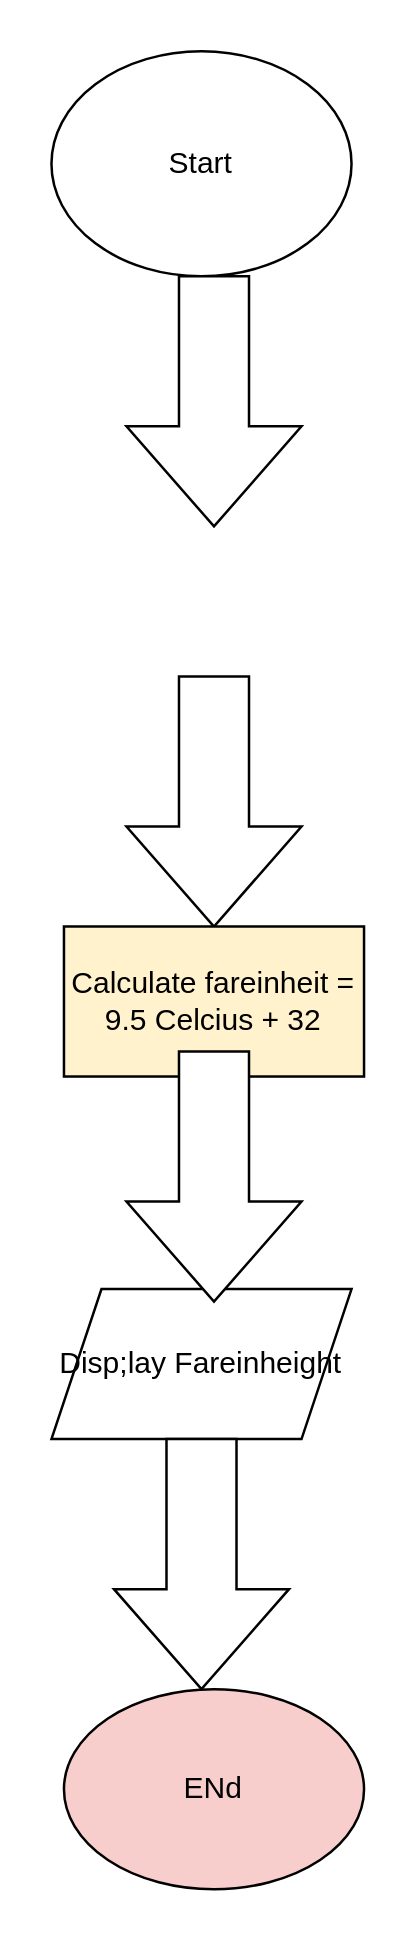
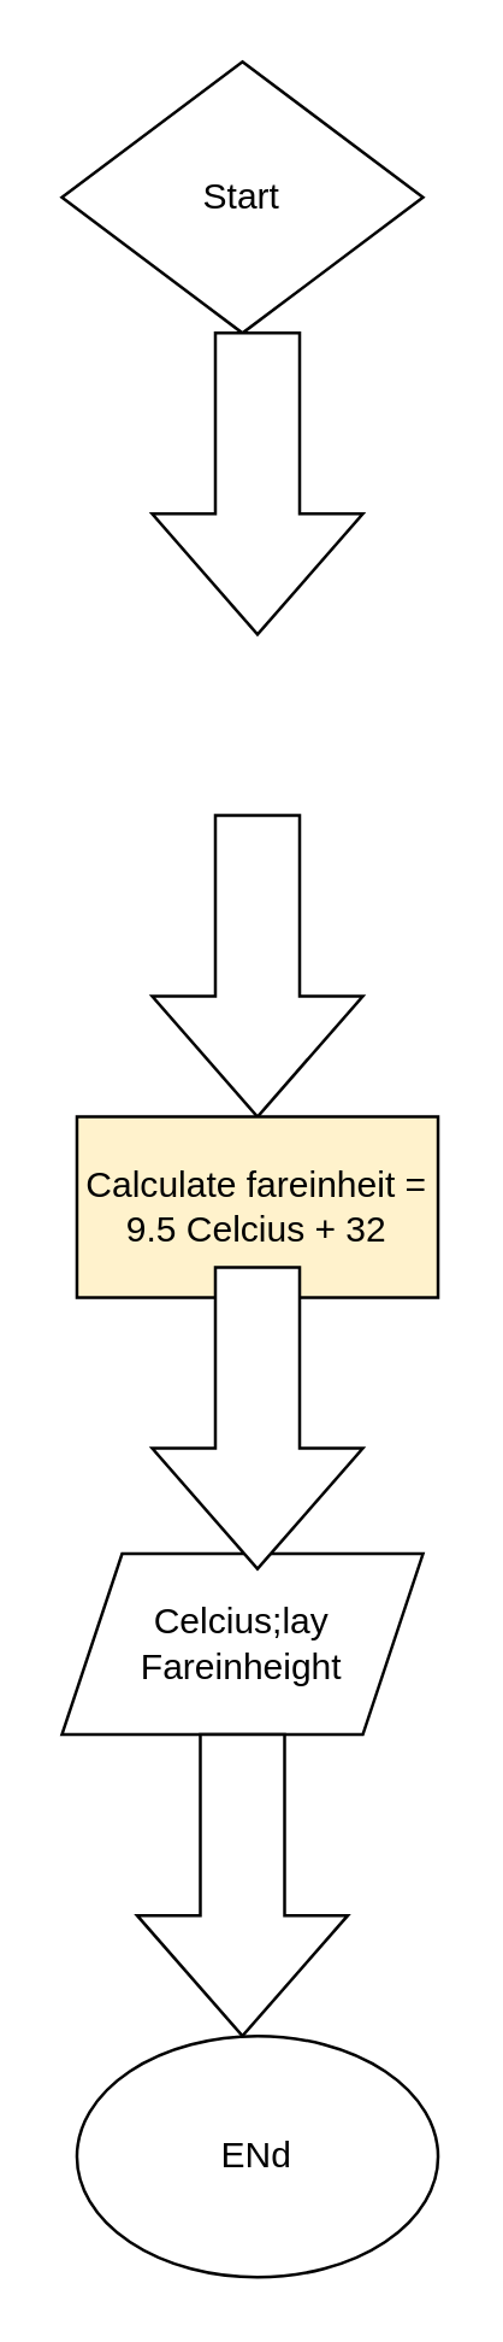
  <mxCell id="0" />
  <mxCell id="1" parent="0" />
- <mxCell id="2" value="Start" style="ellipse;whiteSpace=wrap;html=1;" vertex="1" parent="1"><mxGeometry x="20" y="20" width="120" height="90" as="geometry" /></mxCell>
+ <mxCell id="2" value="Start" style="rhombus;whiteSpace=wrap;html=1;" vertex="1" parent="1"><mxGeometry x="20" y="20" width="120" height="90" as="geometry" /></mxCell>
  <mxCell id="3" value="" style="html=1;shadow=0;dashed=0;align=center;verticalAlign=middle;shape=mxgraph.arrows2.arrow;dy=0.6;dx=40;direction=south;notch=0;" vertex="1" parent="1"><mxGeometry x="50" y="110" width="70" height="100" as="geometry" /></mxCell>
  <mxCell id="4" value="" style="html=1;shadow=0;dashed=0;align=center;verticalAlign=middle;shape=mxgraph.arrows2.arrow;dy=0.6;dx=40;direction=south;notch=0;" vertex="1" parent="1"><mxGeometry x="50" y="270" width="70" height="100" as="geometry" /></mxCell>
  <mxCell id="5" value="Calculate fareinheit = 9.5 Celcius + 32" style="rounded=0;whiteSpace=wrap;html=1;fillColor=#fff2cc;" vertex="1" parent="1"><mxGeometry x="25" y="370" width="120" height="60" as="geometry" /></mxCell>
- <mxCell id="6" value="Disp;lay Fareinheight" style="shape=parallelogram;perimeter=parallelogramPerimeter;whiteSpace=wrap;html=1;fixedSize=1;" vertex="1" parent="1"><mxGeometry x="20" y="515" width="120" height="60" as="geometry" /></mxCell>
+ <mxCell id="6" value="Celcius;lay Fareinheight" style="shape=parallelogram;perimeter=parallelogramPerimeter;whiteSpace=wrap;html=1;fixedSize=1;" vertex="1" parent="1"><mxGeometry x="20" y="515" width="120" height="60" as="geometry" /></mxCell>
  <mxCell id="7" value="" style="html=1;shadow=0;dashed=0;align=center;verticalAlign=middle;shape=mxgraph.arrows2.arrow;dy=0.6;dx=40;direction=south;notch=0;" vertex="1" parent="1"><mxGeometry x="50" y="420" width="70" height="100" as="geometry" /></mxCell>
  <mxCell id="8" value="" style="html=1;shadow=0;dashed=0;align=center;verticalAlign=middle;shape=mxgraph.arrows2.arrow;dy=0.6;dx=40;direction=south;notch=0;" vertex="1" parent="1"><mxGeometry x="45" y="575" width="70" height="100" as="geometry" /></mxCell>
- <mxCell id="9" value="ENd" style="ellipse;whiteSpace=wrap;html=1;fillColor=#f8cecc;" vertex="1" parent="1"><mxGeometry x="25" y="675" width="120" height="80" as="geometry" /></mxCell>
+ <mxCell id="9" value="ENd" style="ellipse;whiteSpace=wrap;html=1;" vertex="1" parent="1"><mxGeometry x="25" y="675" width="120" height="80" as="geometry" /></mxCell>
